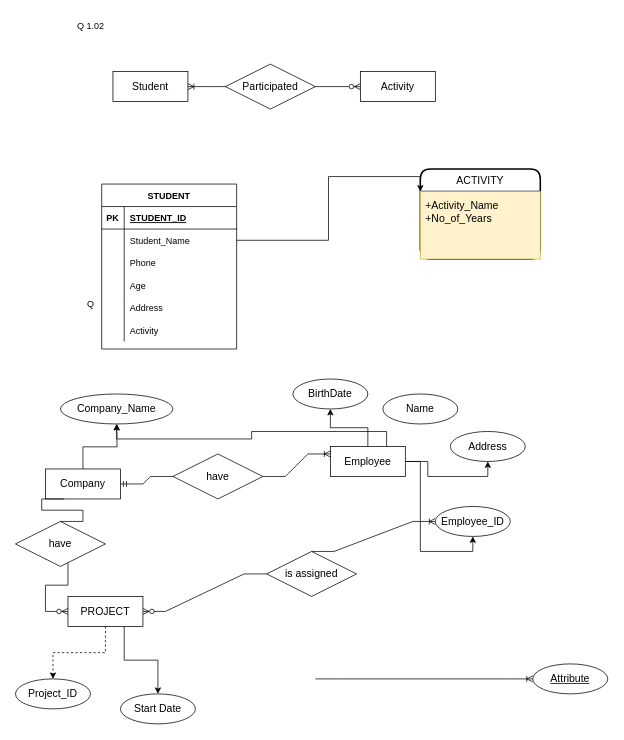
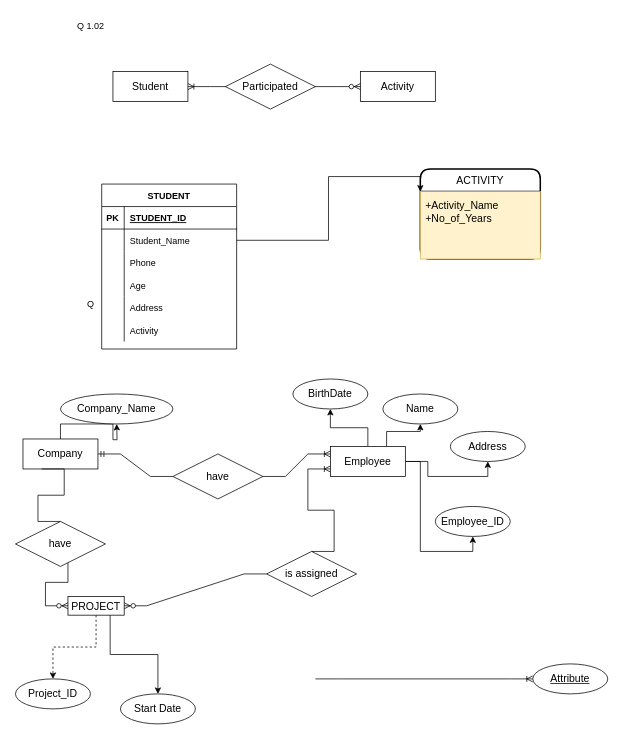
  <mxCell id="0" />
  <mxCell id="1" parent="0" />
  <mxCell id="2" value="STUDENT" style="shape=table;startSize=30;container=1;collapsible=1;childLayout=tableLayout;fixedRows=1;rowLines=0;fontStyle=1;align=center;resizeLast=1;strokeColor=default;" vertex="1" parent="1"><mxGeometry x="135" y="245" width="180" height="220" as="geometry" /></mxCell>
  <mxCell id="3" value="" style="shape=tableRow;horizontal=0;startSize=0;swimlaneHead=0;swimlaneBody=0;fillColor=none;collapsible=0;dropTarget=0;points=[[0,0.5],[1,0.5]];portConstraint=eastwest;top=0;left=0;right=0;bottom=1;strokeColor=default;" vertex="1" parent="2"><mxGeometry y="30" width="180" height="30" as="geometry" /></mxCell>
  <mxCell id="4" value="PK" style="shape=partialRectangle;connectable=0;fillColor=none;top=0;left=0;bottom=0;right=0;fontStyle=1;overflow=hidden;strokeColor=default;" vertex="1" parent="3"><mxGeometry width="30" height="30" as="geometry"><mxRectangle width="30" height="30" as="alternateBounds" /></mxGeometry></mxCell>
  <mxCell id="5" value="STUDENT_ID" style="shape=partialRectangle;connectable=0;fillColor=none;top=0;left=0;bottom=0;right=0;align=left;spacingLeft=6;fontStyle=5;overflow=hidden;strokeColor=default;" vertex="1" parent="3"><mxGeometry x="30" width="150" height="30" as="geometry"><mxRectangle width="150" height="30" as="alternateBounds" /></mxGeometry></mxCell>
  <mxCell id="6" value="" style="shape=tableRow;horizontal=0;startSize=0;swimlaneHead=0;swimlaneBody=0;fillColor=none;collapsible=0;dropTarget=0;points=[[0,0.5],[1,0.5]];portConstraint=eastwest;top=0;left=0;right=0;bottom=0;strokeColor=default;" vertex="1" parent="2"><mxGeometry y="60" width="180" height="30" as="geometry" /></mxCell>
  <mxCell id="7" value="" style="shape=partialRectangle;connectable=0;fillColor=none;top=0;left=0;bottom=0;right=0;editable=1;overflow=hidden;strokeColor=default;" vertex="1" parent="6"><mxGeometry width="30" height="30" as="geometry"><mxRectangle width="30" height="30" as="alternateBounds" /></mxGeometry></mxCell>
  <mxCell id="8" value="Student_Name" style="shape=partialRectangle;connectable=0;fillColor=none;top=0;left=0;bottom=0;right=0;align=left;spacingLeft=6;overflow=hidden;strokeColor=default;" vertex="1" parent="6"><mxGeometry x="30" width="150" height="30" as="geometry"><mxRectangle width="150" height="30" as="alternateBounds" /></mxGeometry></mxCell>
  <mxCell id="9" value="" style="shape=tableRow;horizontal=0;startSize=0;swimlaneHead=0;swimlaneBody=0;fillColor=none;collapsible=0;dropTarget=0;points=[[0,0.5],[1,0.5]];portConstraint=eastwest;top=0;left=0;right=0;bottom=0;strokeColor=default;" vertex="1" parent="2"><mxGeometry y="90" width="180" height="30" as="geometry" /></mxCell>
  <mxCell id="10" value="" style="shape=partialRectangle;connectable=0;fillColor=none;top=0;left=0;bottom=0;right=0;editable=1;overflow=hidden;strokeColor=default;" vertex="1" parent="9"><mxGeometry width="30" height="30" as="geometry"><mxRectangle width="30" height="30" as="alternateBounds" /></mxGeometry></mxCell>
  <mxCell id="11" value="Phone" style="shape=partialRectangle;connectable=0;fillColor=none;top=0;left=0;bottom=0;right=0;align=left;spacingLeft=6;overflow=hidden;strokeColor=default;" vertex="1" parent="9"><mxGeometry x="30" width="150" height="30" as="geometry"><mxRectangle width="150" height="30" as="alternateBounds" /></mxGeometry></mxCell>
  <mxCell id="12" value="" style="shape=tableRow;horizontal=0;startSize=0;swimlaneHead=0;swimlaneBody=0;fillColor=none;collapsible=0;dropTarget=0;points=[[0,0.5],[1,0.5]];portConstraint=eastwest;top=0;left=0;right=0;bottom=0;strokeColor=default;" vertex="1" parent="2"><mxGeometry y="120" width="180" height="30" as="geometry" /></mxCell>
  <mxCell id="13" value="" style="shape=partialRectangle;connectable=0;fillColor=none;top=0;left=0;bottom=0;right=0;editable=1;overflow=hidden;strokeColor=default;" vertex="1" parent="12"><mxGeometry width="30" height="30" as="geometry"><mxRectangle width="30" height="30" as="alternateBounds" /></mxGeometry></mxCell>
  <mxCell id="14" value="Age" style="shape=partialRectangle;connectable=0;fillColor=none;top=0;left=0;bottom=0;right=0;align=left;spacingLeft=6;overflow=hidden;strokeColor=default;" vertex="1" parent="12"><mxGeometry x="30" width="150" height="30" as="geometry"><mxRectangle width="150" height="30" as="alternateBounds" /></mxGeometry></mxCell>
  <mxCell id="15" value="" style="shape=tableRow;horizontal=0;startSize=0;swimlaneHead=0;swimlaneBody=0;fillColor=none;collapsible=0;dropTarget=0;points=[[0,0.5],[1,0.5]];portConstraint=eastwest;top=0;left=0;right=0;bottom=0;strokeColor=default;" vertex="1" parent="2"><mxGeometry y="150" width="180" height="30" as="geometry" /></mxCell>
  <mxCell id="16" value="" style="shape=partialRectangle;connectable=0;fillColor=none;top=0;left=0;bottom=0;right=0;editable=1;overflow=hidden;strokeColor=default;" vertex="1" parent="15"><mxGeometry width="30" height="30" as="geometry"><mxRectangle width="30" height="30" as="alternateBounds" /></mxGeometry></mxCell>
  <mxCell id="17" value="Address" style="shape=partialRectangle;connectable=0;fillColor=none;top=0;left=0;bottom=0;right=0;align=left;spacingLeft=6;overflow=hidden;strokeColor=default;" vertex="1" parent="15"><mxGeometry x="30" width="150" height="30" as="geometry"><mxRectangle width="150" height="30" as="alternateBounds" /></mxGeometry></mxCell>
  <mxCell id="18" value="" style="shape=tableRow;horizontal=0;startSize=0;swimlaneHead=0;swimlaneBody=0;fillColor=none;collapsible=0;dropTarget=0;points=[[0,0.5],[1,0.5]];portConstraint=eastwest;top=0;left=0;right=0;bottom=0;strokeColor=default;" vertex="1" parent="2"><mxGeometry y="180" width="180" height="30" as="geometry" /></mxCell>
  <mxCell id="19" value="" style="shape=partialRectangle;connectable=0;fillColor=none;top=0;left=0;bottom=0;right=0;editable=1;overflow=hidden;strokeColor=default;" vertex="1" parent="18"><mxGeometry width="30" height="30" as="geometry"><mxRectangle width="30" height="30" as="alternateBounds" /></mxGeometry></mxCell>
  <mxCell id="20" value="Activity" style="shape=partialRectangle;connectable=0;fillColor=none;top=0;left=0;bottom=0;right=0;align=left;spacingLeft=6;overflow=hidden;strokeColor=default;" vertex="1" parent="18"><mxGeometry x="30" width="150" height="30" as="geometry"><mxRectangle width="150" height="30" as="alternateBounds" /></mxGeometry></mxCell>
  <mxCell id="21" value="ACTIVITY" style="swimlane;childLayout=stackLayout;horizontal=1;startSize=30;horizontalStack=0;rounded=1;fontSize=14;fontStyle=0;strokeWidth=2;resizeParent=0;resizeLast=1;shadow=0;dashed=0;align=center;strokeColor=default;" vertex="1" parent="1"><mxGeometry x="560" y="225" width="160" height="120" as="geometry" /></mxCell>
  <mxCell id="22" value="+Activity_Name&lt;br&gt;+No_of_Years" style="align=left;strokeColor=#d6b656;fillColor=#fff2cc;spacingLeft=4;fontSize=14;verticalAlign=top;resizable=0;rotatable=0;part=1;spacingTop=3;spacing=3;labelBackgroundColor=none;html=1;strokeWidth=1;shadow=0;" vertex="1" parent="21"><mxGeometry y="30" width="160" height="90" as="geometry" /></mxCell>
  <mxCell id="23" style="edgeStyle=orthogonalEdgeStyle;rounded=0;orthogonalLoop=1;jettySize=auto;html=1;exitX=0.5;exitY=1;exitDx=0;exitDy=0;" edge="1" parent="21" source="22" target="22"><mxGeometry relative="1" as="geometry" /></mxCell>
  <mxCell id="24" value="Q 1.02" style="text;html=1;align=center;verticalAlign=middle;resizable=0;points=[];autosize=1;strokeColor=none;fillColor=none;" vertex="1" parent="1"><mxGeometry x="90" y="20" width="60" height="30" as="geometry" /></mxCell>
  <mxCell id="25" value="Q" style="text;html=1;align=center;verticalAlign=middle;resizable=0;points=[];autosize=1;strokeColor=none;fillColor=none;" vertex="1" parent="1"><mxGeometry x="105" y="390" width="30" height="30" as="geometry" /></mxCell>
  <mxCell id="26" style="edgeStyle=orthogonalEdgeStyle;rounded=0;orthogonalLoop=1;jettySize=auto;html=1;exitX=0.5;exitY=0;exitDx=0;exitDy=0;entryX=0.5;entryY=1;entryDx=0;entryDy=0;fontSize=14;" edge="1" parent="1" source="27"><mxGeometry relative="1" as="geometry"><mxPoint x="155" y="565" as="targetPoint" /></mxGeometry></mxCell>
- <mxCell id="27" value="Company" style="whiteSpace=wrap;html=1;align=center;shadow=0;labelBackgroundColor=none;strokeColor=default;strokeWidth=1;fontSize=14;" vertex="1" parent="1"><mxGeometry x="60" y="625" width="100" height="40" as="geometry" /></mxCell>
+ <mxCell id="27" value="Company" style="whiteSpace=wrap;html=1;align=center;shadow=0;labelBackgroundColor=none;strokeColor=default;strokeWidth=1;fontSize=14;" vertex="1" parent="1"><mxGeometry x="30" y="585" width="100" height="40" as="geometry" /></mxCell>
  <mxCell id="28" style="edgeStyle=orthogonalEdgeStyle;rounded=0;orthogonalLoop=1;jettySize=auto;html=1;exitX=0.5;exitY=0;exitDx=0;exitDy=0;entryX=0.5;entryY=1;entryDx=0;entryDy=0;fontSize=14;" edge="1" parent="1" source="32" target="35"><mxGeometry relative="1" as="geometry" /></mxCell>
- <mxCell id="29" style="edgeStyle=orthogonalEdgeStyle;rounded=0;orthogonalLoop=1;jettySize=auto;html=1;exitX=0.75;exitY=0;exitDx=0;exitDy=0;fontSize=14;" edge="1" parent="1" source="32" target="48"><mxGeometry relative="1" as="geometry" /></mxCell>
+ <mxCell id="29" style="edgeStyle=orthogonalEdgeStyle;rounded=0;orthogonalLoop=1;jettySize=auto;html=1;exitX=0.75;exitY=0;exitDx=0;exitDy=0;fontSize=14;" edge="1" parent="1" source="32" target="33"><mxGeometry relative="1" as="geometry" /></mxCell>
  <mxCell id="30" style="edgeStyle=orthogonalEdgeStyle;rounded=0;orthogonalLoop=1;jettySize=auto;html=1;exitX=1;exitY=0.5;exitDx=0;exitDy=0;entryX=0.5;entryY=1;entryDx=0;entryDy=0;fontSize=14;" edge="1" parent="1" source="32" target="34"><mxGeometry relative="1" as="geometry" /></mxCell>
  <mxCell id="31" style="edgeStyle=orthogonalEdgeStyle;rounded=0;orthogonalLoop=1;jettySize=auto;html=1;entryX=0.5;entryY=1;entryDx=0;entryDy=0;fontSize=14;" edge="1" parent="1" source="32" target="51"><mxGeometry relative="1" as="geometry" /></mxCell>
  <mxCell id="32" value="Employee" style="whiteSpace=wrap;html=1;align=center;shadow=0;labelBackgroundColor=none;strokeColor=default;strokeWidth=1;fontSize=14;" vertex="1" parent="1"><mxGeometry x="440" y="595" width="100" height="40" as="geometry" /></mxCell>
  <mxCell id="33" value="Name" style="ellipse;whiteSpace=wrap;html=1;align=center;shadow=0;labelBackgroundColor=none;strokeColor=default;strokeWidth=1;fontSize=14;" vertex="1" parent="1"><mxGeometry x="510" y="525" width="100" height="40" as="geometry" /></mxCell>
  <mxCell id="34" value="Address" style="ellipse;whiteSpace=wrap;html=1;align=center;shadow=0;labelBackgroundColor=none;strokeColor=default;strokeWidth=1;fontSize=14;" vertex="1" parent="1"><mxGeometry x="600" y="575" width="100" height="40" as="geometry" /></mxCell>
  <mxCell id="35" value="BirthDate" style="ellipse;whiteSpace=wrap;html=1;align=center;shadow=0;labelBackgroundColor=none;strokeColor=default;strokeWidth=1;fontSize=14;" vertex="1" parent="1"><mxGeometry x="390" y="505" width="100" height="40" as="geometry" /></mxCell>
  <mxCell id="36" value="have" style="shape=rhombus;perimeter=rhombusPerimeter;whiteSpace=wrap;html=1;align=center;shadow=0;labelBackgroundColor=none;strokeColor=default;strokeWidth=1;fontSize=14;" vertex="1" parent="1"><mxGeometry x="230" y="605" width="120" height="60" as="geometry" /></mxCell>
  <mxCell id="37" value="" style="edgeStyle=entityRelationEdgeStyle;fontSize=12;html=1;endArrow=ERmandOne;rounded=0;entryX=1;entryY=0.5;entryDx=0;entryDy=0;exitX=0;exitY=0.5;exitDx=0;exitDy=0;" edge="1" parent="1" source="36" target="27"><mxGeometry width="100" height="100" relative="1" as="geometry"><mxPoint x="270" y="645" as="sourcePoint" /><mxPoint x="520" y="595" as="targetPoint" /></mxGeometry></mxCell>
  <mxCell id="38" value="" style="edgeStyle=entityRelationEdgeStyle;fontSize=12;html=1;endArrow=ERoneToMany;rounded=0;entryX=0;entryY=0.25;entryDx=0;entryDy=0;" edge="1" parent="1" source="36" target="32"><mxGeometry width="100" height="100" relative="1" as="geometry"><mxPoint x="340" y="715" as="sourcePoint" /><mxPoint x="440" y="615" as="targetPoint" /></mxGeometry></mxCell>
  <mxCell id="39" value="" style="edgeStyle=orthogonalEdgeStyle;rounded=0;orthogonalLoop=1;jettySize=auto;html=1;fontSize=14;dashed=1;" edge="1" parent="1" source="41" target="43"><mxGeometry relative="1" as="geometry" /></mxCell>
  <mxCell id="40" style="edgeStyle=orthogonalEdgeStyle;rounded=0;orthogonalLoop=1;jettySize=auto;html=1;exitX=0.75;exitY=1;exitDx=0;exitDy=0;entryX=0.5;entryY=0;entryDx=0;entryDy=0;fontSize=14;" edge="1" parent="1" source="41" target="49"><mxGeometry relative="1" as="geometry" /></mxCell>
- <mxCell id="41" value="PROJECT" style="whiteSpace=wrap;html=1;align=center;shadow=0;labelBackgroundColor=none;strokeColor=default;strokeWidth=1;fontSize=14;" vertex="1" parent="1"><mxGeometry x="90" y="795" width="100" height="40" as="geometry" /></mxCell>
+ <mxCell id="41" value="PROJECT" style="whiteSpace=wrap;html=1;align=center;shadow=0;labelBackgroundColor=none;strokeColor=default;strokeWidth=1;fontSize=14;" vertex="1" parent="1"><mxGeometry x="90" y="795" width="75" height="25" as="geometry" /></mxCell>
  <mxCell id="42" value="" style="edgeStyle=entityRelationEdgeStyle;fontSize=12;html=1;endArrow=ERzeroToMany;endFill=1;rounded=0;exitX=0.25;exitY=1;exitDx=0;exitDy=0;entryX=0;entryY=0.5;entryDx=0;entryDy=0;entryPerimeter=0;startArrow=none;" edge="1" parent="1" source="57" target="41"><mxGeometry width="100" height="100" relative="1" as="geometry"><mxPoint x="70" y="705" as="sourcePoint" /><mxPoint x="80" y="815" as="targetPoint" /></mxGeometry></mxCell>
  <mxCell id="43" value="Project_ID" style="ellipse;whiteSpace=wrap;html=1;align=center;shadow=0;labelBackgroundColor=none;strokeColor=default;strokeWidth=1;fontSize=14;" vertex="1" parent="1"><mxGeometry x="20" y="905" width="100" height="40" as="geometry" /></mxCell>
  <mxCell id="44" value="is assigned " style="shape=rhombus;perimeter=rhombusPerimeter;whiteSpace=wrap;html=1;align=center;shadow=0;labelBackgroundColor=none;strokeColor=default;strokeWidth=1;fontSize=14;" vertex="1" parent="1"><mxGeometry x="355" y="735" width="120" height="60" as="geometry" /></mxCell>
  <mxCell id="45" value="" style="edgeStyle=entityRelationEdgeStyle;fontSize=12;html=1;endArrow=ERzeroToMany;endFill=1;rounded=0;entryX=1;entryY=0.5;entryDx=0;entryDy=0;exitX=0;exitY=0.5;exitDx=0;exitDy=0;" edge="1" parent="1" source="44" target="41"><mxGeometry width="100" height="100" relative="1" as="geometry"><mxPoint x="420" y="845" as="sourcePoint" /><mxPoint x="520" y="745" as="targetPoint" /></mxGeometry></mxCell>
  <mxCell id="46" value="" style="edgeStyle=entityRelationEdgeStyle;fontSize=12;html=1;endArrow=ERoneToMany;rounded=0;" edge="1" parent="1" target="47"><mxGeometry width="100" height="100" relative="1" as="geometry"><mxPoint x="420" y="905" as="sourcePoint" /><mxPoint x="760" y="905" as="targetPoint" /></mxGeometry></mxCell>
  <mxCell id="47" value="Attribute" style="ellipse;whiteSpace=wrap;html=1;align=center;fontStyle=4;shadow=0;labelBackgroundColor=none;strokeColor=default;strokeWidth=1;fontSize=14;" vertex="1" parent="1"><mxGeometry x="710" y="885" width="100" height="40" as="geometry" /></mxCell>
  <mxCell id="48" value="Company_Name" style="ellipse;whiteSpace=wrap;html=1;align=center;shadow=0;labelBackgroundColor=none;strokeColor=default;strokeWidth=1;fontSize=14;" vertex="1" parent="1"><mxGeometry x="80" y="525" width="150" height="40" as="geometry" /></mxCell>
  <mxCell id="49" value="Start Date" style="ellipse;whiteSpace=wrap;html=1;align=center;shadow=0;labelBackgroundColor=none;strokeColor=default;strokeWidth=1;fontSize=14;" vertex="1" parent="1"><mxGeometry x="160" y="925" width="100" height="40" as="geometry" /></mxCell>
- <mxCell id="50" value="" style="edgeStyle=entityRelationEdgeStyle;fontSize=12;html=1;endArrow=ERoneToMany;rounded=0;exitX=0.5;exitY=0;exitDx=0;exitDy=0;" edge="1" parent="1" source="44" target="51"><mxGeometry width="100" height="100" relative="1" as="geometry"><mxPoint x="375" y="755" as="sourcePoint" /><mxPoint x="475" y="655" as="targetPoint" /></mxGeometry></mxCell>
+ <mxCell id="50" value="" style="edgeStyle=entityRelationEdgeStyle;fontSize=12;html=1;endArrow=ERoneToMany;rounded=0;entryX=0;entryY=0.75;entryDx=0;entryDy=0;exitX=0.5;exitY=0;exitDx=0;exitDy=0;" edge="1" parent="1" source="44" target="32"><mxGeometry width="100" height="100" relative="1" as="geometry"><mxPoint x="375" y="755" as="sourcePoint" /><mxPoint x="475" y="655" as="targetPoint" /></mxGeometry></mxCell>
  <mxCell id="51" value="Employee_ID" style="ellipse;whiteSpace=wrap;html=1;align=center;shadow=0;labelBackgroundColor=none;strokeColor=default;strokeWidth=1;fontSize=14;" vertex="1" parent="1"><mxGeometry x="580" y="675" width="100" height="40" as="geometry" /></mxCell>
  <mxCell id="52" value="Student" style="whiteSpace=wrap;html=1;align=center;shadow=0;labelBackgroundColor=none;strokeColor=default;strokeWidth=1;fontSize=14;" vertex="1" parent="1"><mxGeometry x="150" y="95" width="100" height="40" as="geometry" /></mxCell>
  <mxCell id="53" value="Activity" style="whiteSpace=wrap;html=1;align=center;shadow=0;labelBackgroundColor=none;strokeColor=default;strokeWidth=1;fontSize=14;" vertex="1" parent="1"><mxGeometry x="480" y="95" width="100" height="40" as="geometry" /></mxCell>
  <mxCell id="54" value="" style="edgeStyle=entityRelationEdgeStyle;fontSize=12;html=1;endArrow=ERoneToMany;startArrow=ERzeroToMany;rounded=0;entryX=1;entryY=0.5;entryDx=0;entryDy=0;exitX=0;exitY=0.5;exitDx=0;exitDy=0;" edge="1" parent="1" source="53" target="52"><mxGeometry width="100" height="100" relative="1" as="geometry"><mxPoint x="420" y="425" as="sourcePoint" /><mxPoint x="520" y="325" as="targetPoint" /></mxGeometry></mxCell>
  <mxCell id="55" value="Participated" style="shape=rhombus;perimeter=rhombusPerimeter;whiteSpace=wrap;html=1;align=center;shadow=0;labelBackgroundColor=none;strokeColor=default;strokeWidth=1;fontSize=14;" vertex="1" parent="1"><mxGeometry x="300" y="85" width="120" height="60" as="geometry" /></mxCell>
  <mxCell id="56" style="edgeStyle=orthogonalEdgeStyle;rounded=0;orthogonalLoop=1;jettySize=auto;html=1;exitX=1;exitY=0.5;exitDx=0;exitDy=0;entryX=0;entryY=0;entryDx=0;entryDy=0;fontSize=14;" edge="1" parent="1" source="6" target="22"><mxGeometry relative="1" as="geometry" /></mxCell>
  <mxCell id="57" value="have" style="shape=rhombus;perimeter=rhombusPerimeter;whiteSpace=wrap;html=1;align=center;shadow=0;labelBackgroundColor=none;strokeColor=default;strokeWidth=1;fontSize=14;" vertex="1" parent="1"><mxGeometry x="20" y="695" width="120" height="60" as="geometry" /></mxCell>
  <mxCell id="58" value="" style="edgeStyle=entityRelationEdgeStyle;fontSize=12;html=1;endArrow=none;endFill=1;rounded=0;exitX=0.25;exitY=1;exitDx=0;exitDy=0;entryX=0.5;entryY=0;entryDx=0;entryDy=0;" edge="1" parent="1" source="27" target="57"><mxGeometry width="100" height="100" relative="1" as="geometry"><mxPoint x="85" y="665" as="sourcePoint" /><mxPoint x="90" y="815" as="targetPoint" /></mxGeometry></mxCell>
